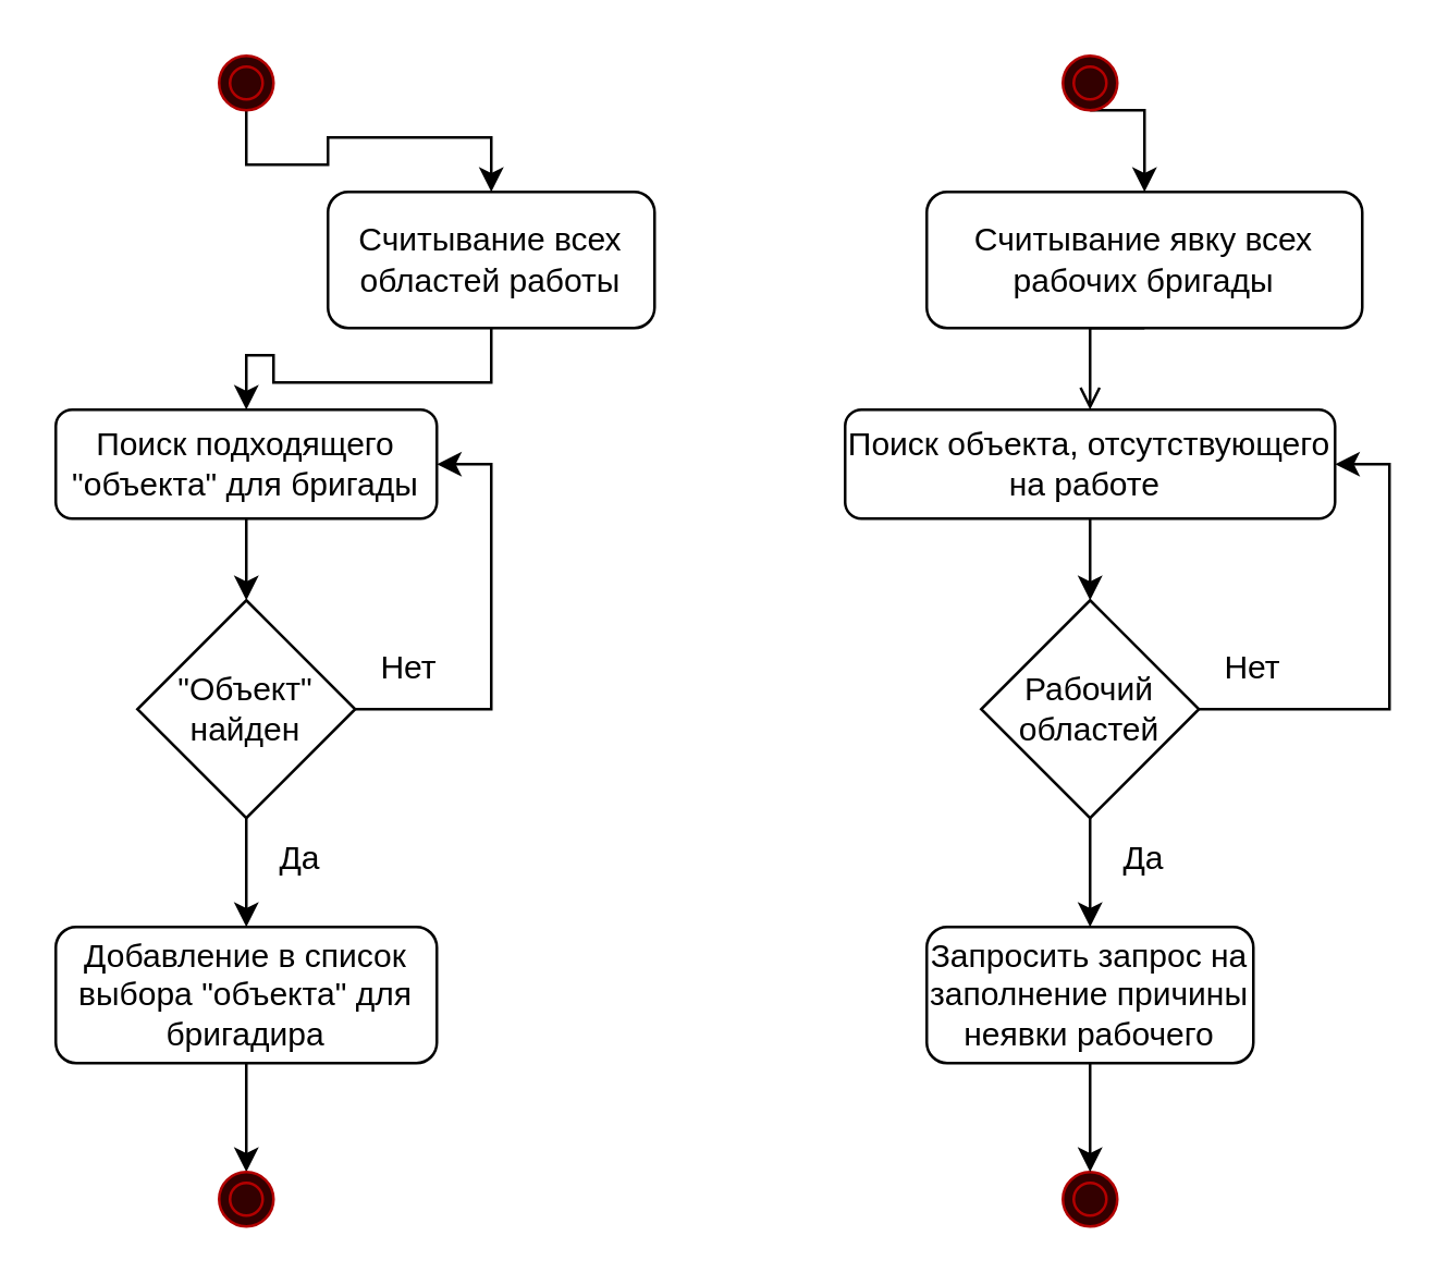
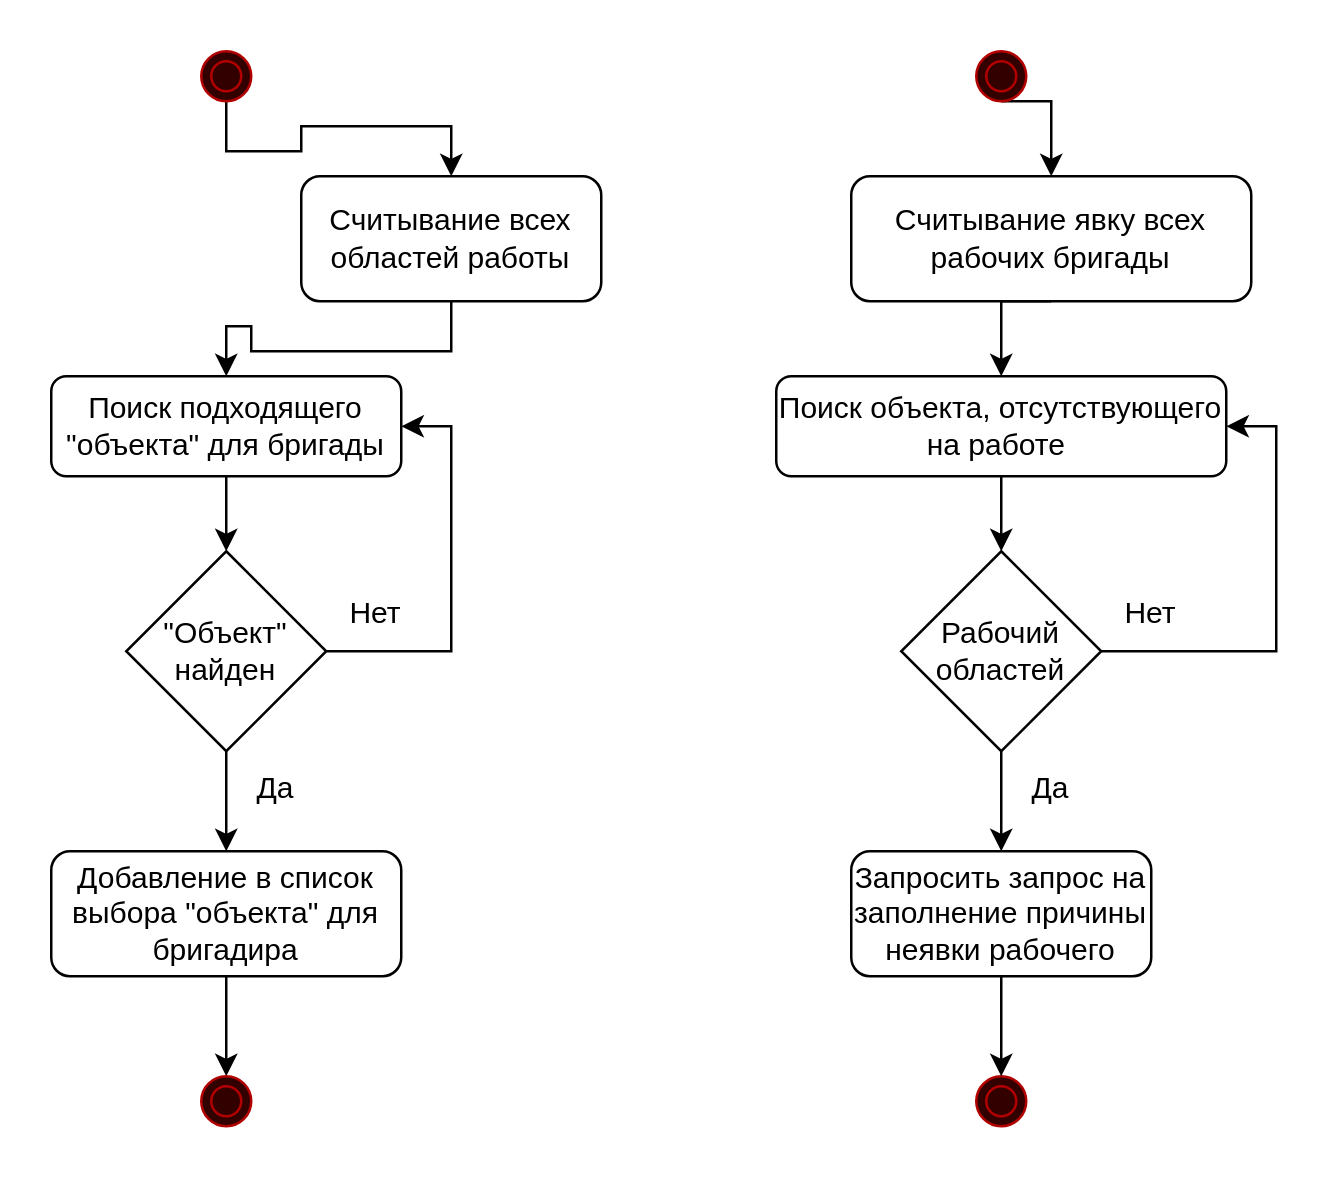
  <mxCell id="0" />
  <mxCell id="1" parent="0" />
  <mxCell id="2" style="edgeStyle=orthogonalEdgeStyle;rounded=0;orthogonalLoop=1;jettySize=auto;html=1;exitX=0.5;exitY=1;exitDx=0;exitDy=0;entryX=0.5;entryY=0;entryDx=0;entryDy=0;" edge="1" parent="1" source="3" target="7"><mxGeometry relative="1" as="geometry" /></mxCell>
  <mxCell id="3" value="" style="ellipse;shape=doubleEllipse;whiteSpace=wrap;html=1;aspect=fixed;fillColor=#330000;fontColor=#ffffff;strokeColor=#B20000;" vertex="1" parent="1"><mxGeometry x="80" y="20" width="20" height="20" as="geometry" /></mxCell>
  <mxCell id="4" style="edgeStyle=orthogonalEdgeStyle;rounded=0;orthogonalLoop=1;jettySize=auto;html=1;exitX=0.5;exitY=1;exitDx=0;exitDy=0;entryX=0.5;entryY=0;entryDx=0;entryDy=0;" edge="1" parent="1" source="5" target="19"><mxGeometry relative="1" as="geometry" /></mxCell>
  <mxCell id="5" value="" style="ellipse;shape=doubleEllipse;whiteSpace=wrap;html=1;aspect=fixed;fillColor=#330000;fontColor=#ffffff;strokeColor=#B20000;" vertex="1" parent="1"><mxGeometry x="390" y="20" width="20" height="20" as="geometry" /></mxCell>
  <mxCell id="6" style="edgeStyle=orthogonalEdgeStyle;rounded=0;orthogonalLoop=1;jettySize=auto;html=1;exitX=0.5;exitY=1;exitDx=0;exitDy=0;entryX=0.5;entryY=0;entryDx=0;entryDy=0;" edge="1" parent="1" source="7" target="9"><mxGeometry relative="1" as="geometry" /></mxCell>
  <mxCell id="7" value="Считывание всех областей работы" style="rounded=1;whiteSpace=wrap;html=1;fillColor=#FFFFFF;" vertex="1" parent="1"><mxGeometry x="120" y="70" width="120" height="50" as="geometry" /></mxCell>
  <mxCell id="8" style="edgeStyle=orthogonalEdgeStyle;rounded=0;orthogonalLoop=1;jettySize=auto;html=1;exitX=0.5;exitY=1;exitDx=0;exitDy=0;entryX=0.5;entryY=0;entryDx=0;entryDy=0;" edge="1" parent="1" source="9" target="12"><mxGeometry relative="1" as="geometry" /></mxCell>
  <mxCell id="9" value="Поиск подходящего &quot;объекта&quot; для бригады" style="rounded=1;whiteSpace=wrap;html=1;fillColor=#FFFFFF;" vertex="1" parent="1"><mxGeometry x="20" y="150" width="140" height="40" as="geometry" /></mxCell>
  <mxCell id="10" style="edgeStyle=orthogonalEdgeStyle;rounded=0;orthogonalLoop=1;jettySize=auto;html=1;exitX=1;exitY=0.5;exitDx=0;exitDy=0;entryX=1;entryY=0.5;entryDx=0;entryDy=0;" edge="1" parent="1" source="12" target="9"><mxGeometry relative="1" as="geometry"><Array as="points"><mxPoint x="180" y="260" /><mxPoint x="180" y="170" /></Array></mxGeometry></mxCell>
  <mxCell id="11" style="edgeStyle=orthogonalEdgeStyle;rounded=0;orthogonalLoop=1;jettySize=auto;html=1;exitX=0.5;exitY=1;exitDx=0;exitDy=0;entryX=0.5;entryY=0;entryDx=0;entryDy=0;" edge="1" parent="1" source="12" target="15"><mxGeometry relative="1" as="geometry" /></mxCell>
  <mxCell id="12" value="&quot;Объект&quot; найден" style="rhombus;whiteSpace=wrap;html=1;fillColor=#FFFFFF;" vertex="1" parent="1"><mxGeometry x="50" y="220" width="80" height="80" as="geometry" /></mxCell>
  <mxCell id="13" value="Нет" style="text;html=1;strokeColor=none;fillColor=none;align=center;verticalAlign=middle;whiteSpace=wrap;rounded=0;" vertex="1" parent="1"><mxGeometry x="120" y="230" width="60" height="30" as="geometry" /></mxCell>
  <mxCell id="14" style="edgeStyle=orthogonalEdgeStyle;rounded=0;orthogonalLoop=1;jettySize=auto;html=1;exitX=0.5;exitY=1;exitDx=0;exitDy=0;entryX=0.5;entryY=0;entryDx=0;entryDy=0;" edge="1" parent="1" source="15"><mxGeometry relative="1" as="geometry"><mxPoint x="90" y="430" as="targetPoint" /></mxGeometry></mxCell>
  <mxCell id="15" value="Добавление в список выбора &quot;объекта&quot; для бригадира" style="rounded=1;whiteSpace=wrap;html=1;fillColor=#FFFFFF;" vertex="1" parent="1"><mxGeometry x="20" y="340" width="140" height="50" as="geometry" /></mxCell>
  <mxCell id="16" value="Да" style="text;html=1;strokeColor=none;fillColor=none;align=center;verticalAlign=middle;whiteSpace=wrap;rounded=0;" vertex="1" parent="1"><mxGeometry x="80" y="300" width="60" height="30" as="geometry" /></mxCell>
  <mxCell id="17" value="" style="ellipse;shape=doubleEllipse;whiteSpace=wrap;html=1;aspect=fixed;fillColor=#330000;fontColor=#ffffff;strokeColor=#B20000;" vertex="1" parent="1"><mxGeometry x="390" y="430" width="20" height="20" as="geometry" /></mxCell>
- <mxCell id="18" style="edgeStyle=orthogonalEdgeStyle;rounded=0;orthogonalLoop=1;jettySize=auto;html=1;exitX=0.5;exitY=1;exitDx=0;exitDy=0;entryX=0.5;entryY=0;entryDx=0;entryDy=0;endArrow=open;" edge="1" parent="1" source="19" target="21"><mxGeometry relative="1" as="geometry" /></mxCell>
+ <mxCell id="18" style="edgeStyle=orthogonalEdgeStyle;rounded=0;orthogonalLoop=1;jettySize=auto;html=1;exitX=0.5;exitY=1;exitDx=0;exitDy=0;entryX=0.5;entryY=0;entryDx=0;entryDy=0;" edge="1" parent="1" source="19" target="21"><mxGeometry relative="1" as="geometry" /></mxCell>
  <mxCell id="19" value="Считывание явку всех рабочих бригады" style="rounded=1;whiteSpace=wrap;html=1;fillColor=#FFFFFF;" vertex="1" parent="1"><mxGeometry x="340" y="70" width="160" height="50" as="geometry" /></mxCell>
  <mxCell id="20" style="edgeStyle=orthogonalEdgeStyle;rounded=0;orthogonalLoop=1;jettySize=auto;html=1;exitX=0.5;exitY=1;exitDx=0;exitDy=0;entryX=0.5;entryY=0;entryDx=0;entryDy=0;" edge="1" parent="1" source="21" target="24"><mxGeometry relative="1" as="geometry" /></mxCell>
  <mxCell id="21" value="Поиск объекта, отсутствующего на работе&amp;nbsp;" style="rounded=1;whiteSpace=wrap;html=1;fillColor=#FFFFFF;" vertex="1" parent="1"><mxGeometry x="310" y="150" width="180" height="40" as="geometry" /></mxCell>
  <mxCell id="22" style="edgeStyle=orthogonalEdgeStyle;rounded=0;orthogonalLoop=1;jettySize=auto;html=1;exitX=1;exitY=0.5;exitDx=0;exitDy=0;entryX=1;entryY=0.5;entryDx=0;entryDy=0;" edge="1" parent="1" source="24" target="21"><mxGeometry relative="1" as="geometry"><Array as="points"><mxPoint x="510" y="260" /><mxPoint x="510" y="170" /></Array></mxGeometry></mxCell>
  <mxCell id="23" style="edgeStyle=orthogonalEdgeStyle;rounded=0;orthogonalLoop=1;jettySize=auto;html=1;exitX=0.5;exitY=1;exitDx=0;exitDy=0;entryX=0.5;entryY=0;entryDx=0;entryDy=0;" edge="1" parent="1" source="24" target="27"><mxGeometry relative="1" as="geometry" /></mxCell>
  <mxCell id="24" value="Рабочий областей" style="rhombus;whiteSpace=wrap;html=1;fillColor=#FFFFFF;" vertex="1" parent="1"><mxGeometry x="360" y="220" width="80" height="80" as="geometry" /></mxCell>
  <mxCell id="25" value="Нет" style="text;html=1;strokeColor=none;fillColor=none;align=center;verticalAlign=middle;whiteSpace=wrap;rounded=0;" vertex="1" parent="1"><mxGeometry x="430" y="230" width="60" height="30" as="geometry" /></mxCell>
  <mxCell id="26" style="edgeStyle=orthogonalEdgeStyle;rounded=0;orthogonalLoop=1;jettySize=auto;html=1;exitX=0.5;exitY=1;exitDx=0;exitDy=0;entryX=0.5;entryY=0;entryDx=0;entryDy=0;" edge="1" parent="1" source="27"><mxGeometry relative="1" as="geometry"><mxPoint x="400" y="430" as="targetPoint" /></mxGeometry></mxCell>
  <mxCell id="27" value="Запросить запрос на заполнение причины неявки рабочего" style="rounded=1;whiteSpace=wrap;html=1;fillColor=#FFFFFF;" vertex="1" parent="1"><mxGeometry x="340" y="340" width="120" height="50" as="geometry" /></mxCell>
  <mxCell id="28" value="" style="ellipse;shape=doubleEllipse;whiteSpace=wrap;html=1;aspect=fixed;fillColor=#330000;fontColor=#ffffff;strokeColor=#B20000;" vertex="1" parent="1"><mxGeometry x="80" y="430" width="20" height="20" as="geometry" /></mxCell>
  <mxCell id="29" value="Да" style="text;html=1;strokeColor=none;fillColor=none;align=center;verticalAlign=middle;whiteSpace=wrap;rounded=0;" vertex="1" parent="1"><mxGeometry x="390" y="300" width="60" height="30" as="geometry" /></mxCell>
